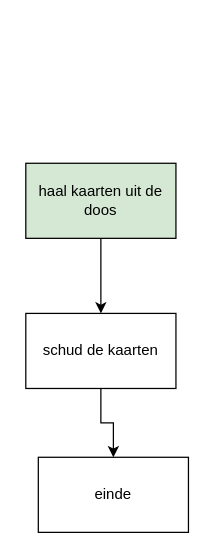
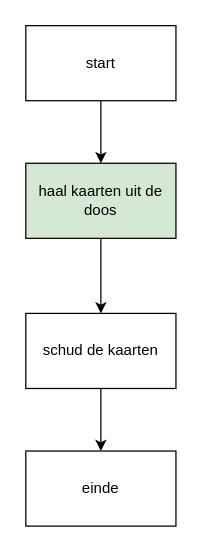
  <mxCell id="0" />
  <mxCell id="1" parent="0" />
+ <mxCell id="2" style="edgeStyle=orthogonalEdgeStyle;rounded=0;orthogonalLoop=1;jettySize=auto;html=1;exitX=0.5;exitY=1;exitDx=0;exitDy=0;entryX=0.5;entryY=0;entryDx=0;entryDy=0;" edge="1" parent="1" source="3" target="5"><mxGeometry relative="1" as="geometry" /></mxCell>
+ <mxCell id="3" value="start" style="rounded=0;whiteSpace=wrap;html=1;" vertex="1" parent="1"><mxGeometry x="20" y="20" width="120" height="60" as="geometry" /></mxCell>
  <mxCell id="4" style="edgeStyle=orthogonalEdgeStyle;rounded=0;orthogonalLoop=1;jettySize=auto;html=1;exitX=0.5;exitY=1;exitDx=0;exitDy=0;entryX=0.5;entryY=0;entryDx=0;entryDy=0;" edge="1" parent="1" source="5" target="7"><mxGeometry relative="1" as="geometry" /></mxCell>
  <mxCell id="5" value="haal kaarten uit de doos" style="rounded=0;whiteSpace=wrap;html=1;fillColor=#d5e8d4;" vertex="1" parent="1"><mxGeometry x="20" y="130" width="120" height="60" as="geometry" /></mxCell>
  <mxCell id="6" style="edgeStyle=orthogonalEdgeStyle;rounded=0;orthogonalLoop=1;jettySize=auto;html=1;exitX=0.5;exitY=1;exitDx=0;exitDy=0;" edge="1" parent="1" source="7" target="8"><mxGeometry relative="1" as="geometry" /></mxCell>
  <mxCell id="7" value="schud de kaarten" style="rounded=0;whiteSpace=wrap;html=1;" vertex="1" parent="1"><mxGeometry x="20" y="250" width="120" height="60" as="geometry" /></mxCell>
- <mxCell id="8" value="einde" style="rounded=0;whiteSpace=wrap;html=1;" vertex="1" parent="1"><mxGeometry x="30" y="365" width="120" height="60" as="geometry" /></mxCell>
+ <mxCell id="8" value="einde" style="rounded=0;whiteSpace=wrap;html=1;" vertex="1" parent="1"><mxGeometry x="20" y="360" width="120" height="60" as="geometry" /></mxCell>
